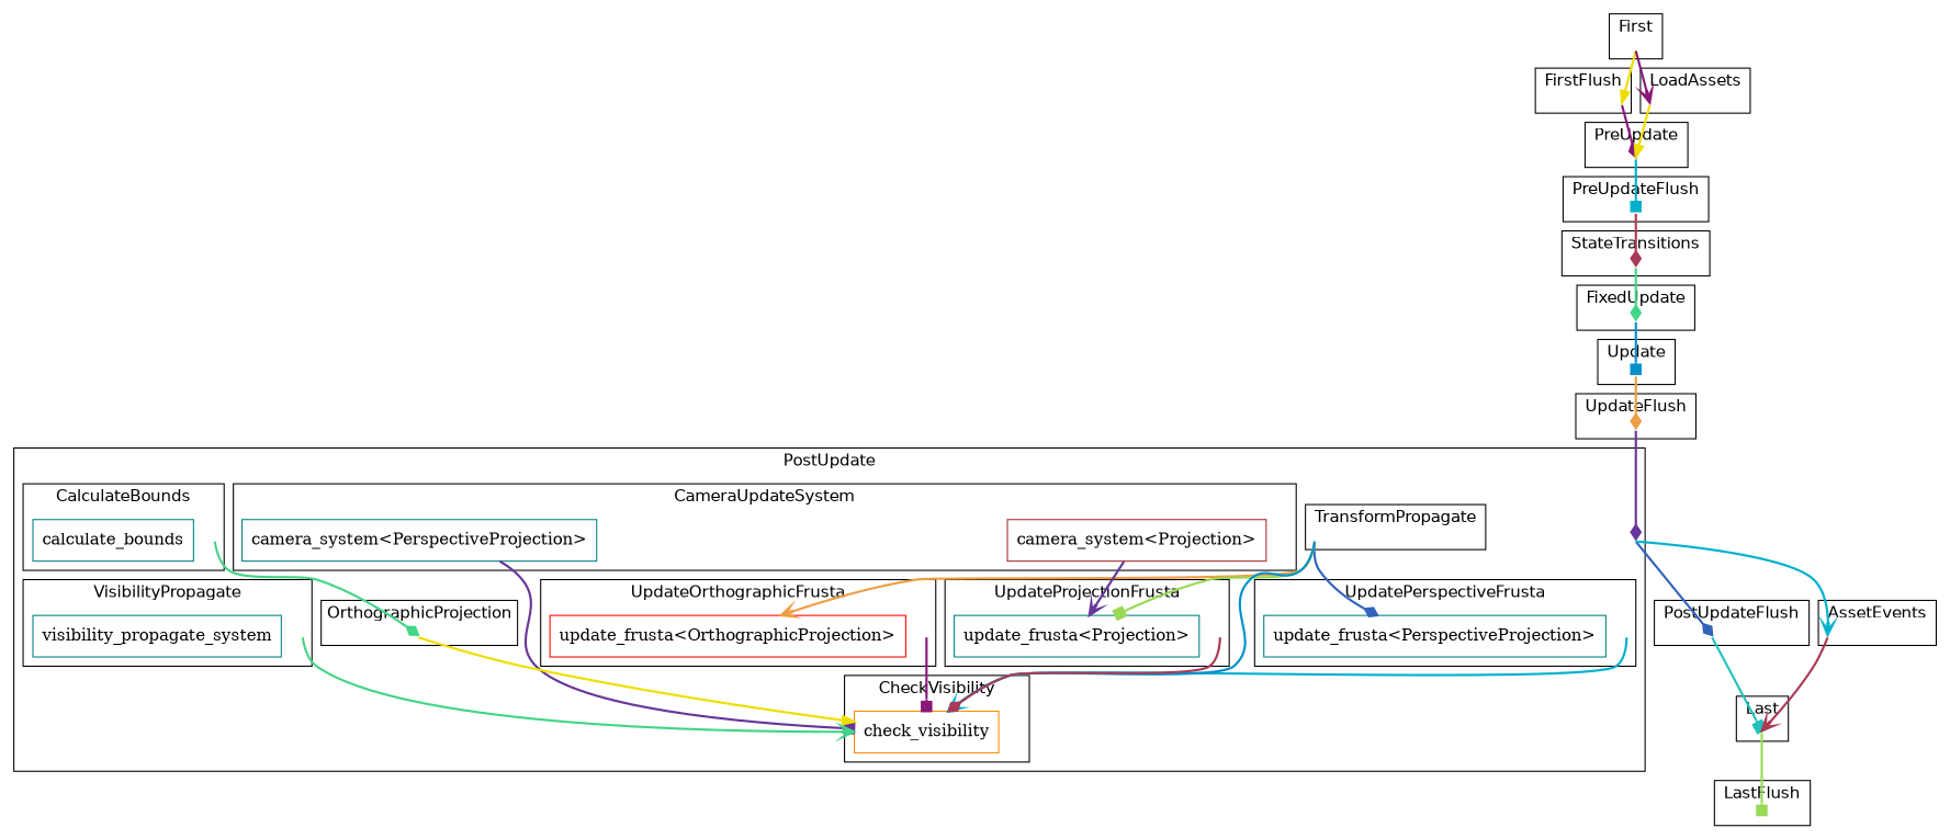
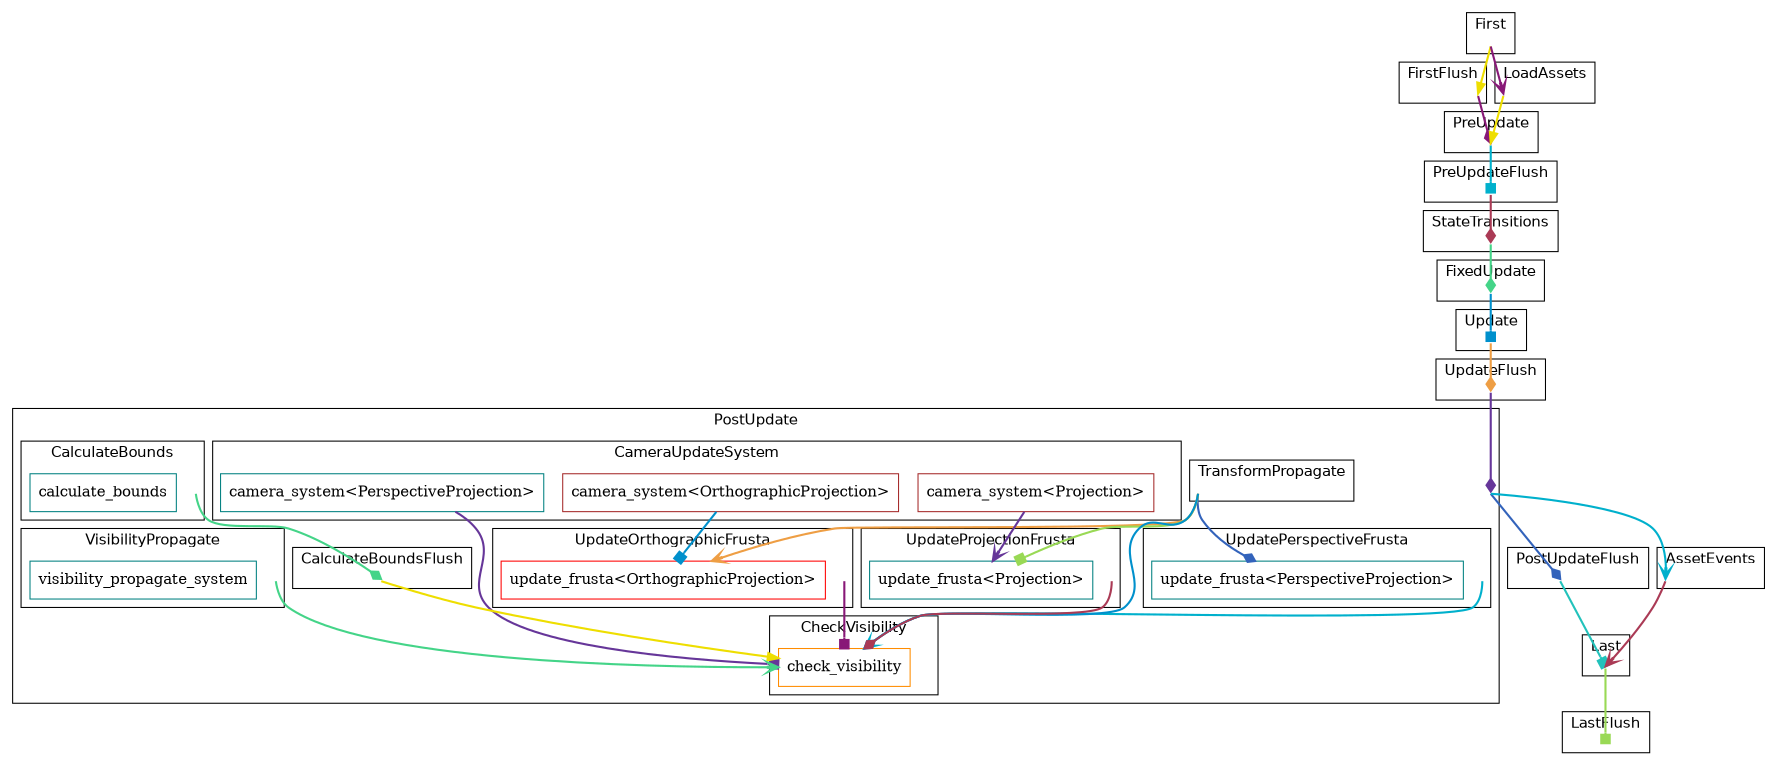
  digraph {
    bgcolor=white
    compound=true
    fontname=Helvetica
    rankdir=TB
    splines=spline
    node [color=black fillcolor=white shape=point style=invis]
    edge [arrowhead=diamond color="#881877" penwidth=2]
    "set_marker_node_Set(2)" [height=0]
    "set_marker_node_Set(0)" [height=0]
    "set_marker_node_Set(3)" [height=0]
    "set_marker_node_Set(4)" [height=0]
    "set_marker_node_Set(5)" [height=0]
    "set_marker_node_Set(6)" [height=0]
    "set_marker_node_Set(7)" [height=0]
    "set_marker_node_Set(8)" [height=0]
    "set_marker_node_Set(9)" [height=0]
    "set_marker_node_Set(10)" [height=0]
    "set_marker_node_Set(83)" [height=0]
    n12 [color=teal label="update_frusta<PerspectiveProjection>" shape=box style=filled]
    "set_marker_node_Set(20)" [height=0]
    "set_marker_node_Set(76)" [height=0]
    n15 [color=brown label="camera_system<Projection>" shape=box style=filled]
+   n16 [color=brown label="camera_system<OrthographicProjection>" shape=box style=filled]
    n17 [color=teal label="camera_system<PerspectiveProjection>" shape=box style=filled]
    "set_marker_node_Set(80)" [height=0]
    n19 [color=teal label=calculate_bounds shape=box style=filled]
    "set_marker_node_Set(81)" [height=0]
    "set_marker_node_Set(82)" [height=0]
    n22 [color=red label="update_frusta<OrthographicProjection>" shape=box style=filled]
    "set_marker_node_Set(84)" [height=0]
    n24 [color=teal label="update_frusta<Projection>" shape=box style=filled]
    "set_marker_node_Set(85)" [height=0]
    n26 [color=darkorange label=check_visibility shape=box style=filled]
    "set_marker_node_Set(86)" [height=0]
    n28 [color=teal label=visibility_propagate_system shape=box style=filled]
    "set_marker_node_Set(11)" [height=0]
    "set_marker_node_Set(12)" [height=0]
    "set_marker_node_Set(58)" [height=0]
    "set_marker_node_Set(59)" [height=0]
    subgraph cluster_1 {
      color=black
      label=FirstFlush
      "set_marker_node_Set(2)"
    }
    subgraph cluster_2 {
      color=black
      label=Update
      "set_marker_node_Set(0)"
    }
    subgraph cluster_3 {
      color=black
      label=PreUpdateFlush
      "set_marker_node_Set(3)"
    }
    subgraph cluster_4 {
      color=black
      label=UpdateFlush
      "set_marker_node_Set(4)"
    }
    subgraph cluster_5 {
      color=black
      label=PostUpdateFlush
      "set_marker_node_Set(5)"
    }
    subgraph cluster_6 {
      color=black
      label=LastFlush
      "set_marker_node_Set(6)"
    }
    subgraph cluster_7 {
      color=black
      label=First
      "set_marker_node_Set(7)"
    }
    subgraph cluster_8 {
      color=black
      label=PreUpdate
      "set_marker_node_Set(8)"
    }
    subgraph cluster_9 {
      color=black
      label=StateTransitions
      "set_marker_node_Set(9)"
    }
    subgraph cluster_10 {
      color=black
      label=FixedUpdate
      "set_marker_node_Set(10)"
    }
    subgraph cluster_11 {
      color=black
      label=PostUpdate
      "set_marker_node_Set(11)"
      subgraph cluster_12 {
        color=black
        label=UpdatePerspectiveFrusta
        "set_marker_node_Set(83)"
        n12
      }
      subgraph cluster_13 {
        color=black
        label=TransformPropagate
        "set_marker_node_Set(20)"
      }
      subgraph cluster_14 {
        color=black
        label=CameraUpdateSystem
        "set_marker_node_Set(76)"
        n15
+       n16
        n17
      }
      subgraph cluster_15 {
        color=black
        label=CalculateBounds
        "set_marker_node_Set(80)"
        n19
      }
      subgraph cluster_16 {
        color=black
-       label=OrthographicProjection
+       label=CalculateBoundsFlush
        "set_marker_node_Set(81)"
      }
      subgraph cluster_17 {
        color=black
        label=UpdateOrthographicFrusta
        "set_marker_node_Set(82)"
        n22
      }
      subgraph cluster_18 {
        color=black
        label=UpdateProjectionFrusta
        "set_marker_node_Set(84)"
        n24
      }
      subgraph cluster_19 {
        color=black
        label=CheckVisibility
        "set_marker_node_Set(85)"
        n26
      }
      subgraph cluster_20 {
        color=black
        label=VisibilityPropagate
        "set_marker_node_Set(86)"
        n28
      }
    }
    subgraph cluster_21 {
      color=black
      label=Last
      "set_marker_node_Set(12)"
    }
    subgraph cluster_22 {
      color=black
      label=LoadAssets
      "set_marker_node_Set(58)"
    }
    subgraph cluster_23 {
      color=black
      label=AssetEvents
      "set_marker_node_Set(59)"
    }
    "set_marker_node_Set(2)" -> "set_marker_node_Set(8)"
    "set_marker_node_Set(0)" -> "set_marker_node_Set(4)" [color="#ee9e44"]
    "set_marker_node_Set(3)" -> "set_marker_node_Set(9)" [color="#aa3a55"]
    "set_marker_node_Set(4)" -> "set_marker_node_Set(11)" [color="#663699"]
    "set_marker_node_Set(5)" -> "set_marker_node_Set(12)" [arrowhead=box color="#22c2bb"]
    "set_marker_node_Set(7)" -> "set_marker_node_Set(2)" [color="#eede00" arrowhead=""]
    "set_marker_node_Set(7)" -> "set_marker_node_Set(58)" [arrowhead=vee]
    "set_marker_node_Set(8)" -> "set_marker_node_Set(3)" [arrowhead=box color="#00b0cc"]
    "set_marker_node_Set(9)" -> "set_marker_node_Set(10)" [color="#44d488"]
    "set_marker_node_Set(10)" -> "set_marker_node_Set(0)" [arrowhead=box color="#0090cc"]
    "set_marker_node_Set(83)" -> n26 [arrowhead=vee color="#00b0cc"]
    "set_marker_node_Set(20)" -> n12 [color="#3363bb"]
    "set_marker_node_Set(20)" -> n22 [arrowhead=vee color="#ee9e44"]
    "set_marker_node_Set(20)" -> n24 [arrowhead=box color="#99d955"]
    "set_marker_node_Set(20)" -> n26 [color="#0090cc"]
    n15 -> n24 [arrowhead=vee color="#663699"]
+   n16 -> n22 [arrowhead=box color="#0090cc"]
    n17 -> n26 [arrowhead=box color="#663699"]
    "set_marker_node_Set(80)" -> "set_marker_node_Set(81)" [color="#44d488"]
    "set_marker_node_Set(81)" -> n26 [color="#eede00" arrowhead=""]
    "set_marker_node_Set(82)" -> n26 [arrowhead=box]
    "set_marker_node_Set(84)" -> n26 [color="#aa3a55"]
    "set_marker_node_Set(86)" -> n26 [arrowhead=vee color="#44d488"]
    "set_marker_node_Set(11)" -> "set_marker_node_Set(5)" [color="#3363bb"]
    "set_marker_node_Set(11)" -> "set_marker_node_Set(59)" [arrowhead=vee color="#00b0cc"]
    "set_marker_node_Set(12)" -> "set_marker_node_Set(6)" [arrowhead=box color="#99d955"]
    "set_marker_node_Set(58)" -> "set_marker_node_Set(8)" [color="#eede00" arrowhead=""]
    "set_marker_node_Set(59)" -> "set_marker_node_Set(12)" [arrowhead=vee color="#aa3a55"]
  }
